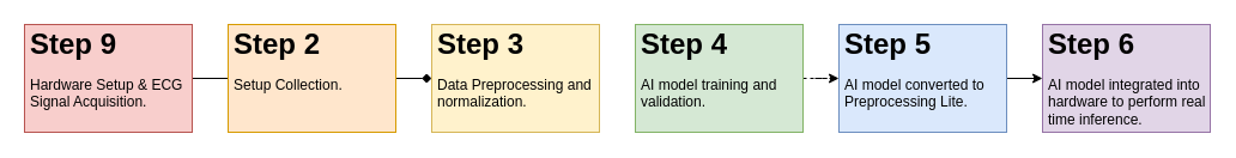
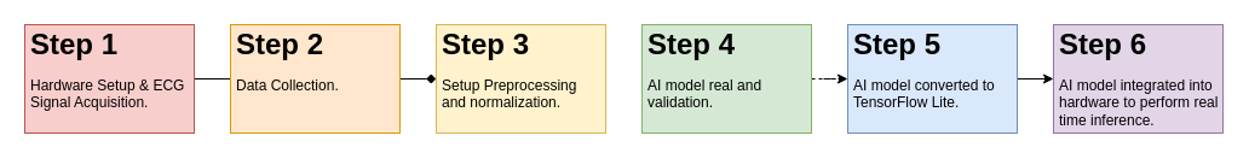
  <mxCell id="0" />
  <mxCell id="1" parent="0" />
  <mxCell id="2" value="" style="rounded=0;whiteSpace=wrap;html=1;" vertex="1" parent="1"><mxGeometry x="20" y="20" width="140" height="90" as="geometry" /></mxCell>
  <mxCell id="3" style="edgeStyle=orthogonalEdgeStyle;rounded=0;orthogonalLoop=1;jettySize=auto;html=1;exitX=1;exitY=0.5;exitDx=0;exitDy=0;entryX=0;entryY=0.5;entryDx=0;entryDy=0;endArrow=none;" edge="1" parent="1" source="4" target="7"><mxGeometry relative="1" as="geometry" /></mxCell>
- <mxCell id="4" value="&lt;h1 style=&quot;line-height: 90%;&quot;&gt;Step 9&lt;/h1&gt;&lt;p&gt;Hardware Setup &amp;amp; ECG Signal Acquisition.&lt;/p&gt;" style="text;html=1;strokeColor=#b85450;fillColor=#f8cecc;spacing=5;spacingTop=-20;whiteSpace=wrap;overflow=hidden;rounded=0;" vertex="1" parent="1"><mxGeometry x="20" y="20" width="140" height="90" as="geometry" /></mxCell>
+ <mxCell id="4" value="&lt;h1 style=&quot;line-height: 90%;&quot;&gt;Step 1&lt;/h1&gt;&lt;p&gt;Hardware Setup &amp;amp; ECG Signal Acquisition.&lt;/p&gt;" style="text;html=1;strokeColor=#b85450;fillColor=#f8cecc;spacing=5;spacingTop=-20;whiteSpace=wrap;overflow=hidden;rounded=0;" vertex="1" parent="1"><mxGeometry x="20" y="20" width="140" height="90" as="geometry" /></mxCell>
  <mxCell id="5" value="" style="rounded=0;whiteSpace=wrap;html=1;" vertex="1" parent="1"><mxGeometry x="190" y="20" width="140" height="90" as="geometry" /></mxCell>
  <mxCell id="6" style="edgeStyle=orthogonalEdgeStyle;rounded=0;orthogonalLoop=1;jettySize=auto;html=1;exitX=1;exitY=0.5;exitDx=0;exitDy=0;endArrow=diamond;" edge="1" parent="1" source="7" target="9"><mxGeometry relative="1" as="geometry" /></mxCell>
- <mxCell id="7" value="&lt;h1 style=&quot;line-height: 90%;&quot;&gt;Step 2&lt;/h1&gt;&lt;p&gt;Setup Collection.&lt;/p&gt;" style="text;html=1;strokeColor=#d79b00;fillColor=#ffe6cc;spacing=5;spacingTop=-20;whiteSpace=wrap;overflow=hidden;rounded=0;" vertex="1" parent="1"><mxGeometry x="190" y="20" width="140" height="90" as="geometry" /></mxCell>
+ <mxCell id="7" value="&lt;h1 style=&quot;line-height: 90%;&quot;&gt;Step 2&lt;/h1&gt;&lt;p&gt;Data Collection.&lt;/p&gt;" style="text;html=1;strokeColor=#d79b00;fillColor=#ffe6cc;spacing=5;spacingTop=-20;whiteSpace=wrap;overflow=hidden;rounded=0;" vertex="1" parent="1"><mxGeometry x="190" y="20" width="140" height="90" as="geometry" /></mxCell>
  <mxCell id="8" value="" style="rounded=0;whiteSpace=wrap;html=1;" vertex="1" parent="1"><mxGeometry x="360" y="20" width="140" height="90" as="geometry" /></mxCell>
- <mxCell id="9" value="&lt;h1 style=&quot;line-height: 90%;&quot;&gt;Step 3&lt;/h1&gt;&lt;p&gt;Data Preprocessing and normalization.&lt;/p&gt;" style="text;html=1;strokeColor=#d6b656;fillColor=#fff2cc;spacing=5;spacingTop=-20;whiteSpace=wrap;overflow=hidden;rounded=0;" vertex="1" parent="1"><mxGeometry x="360" y="20" width="140" height="90" as="geometry" /></mxCell>
+ <mxCell id="9" value="&lt;h1 style=&quot;line-height: 90%;&quot;&gt;Step 3&lt;/h1&gt;&lt;p&gt;Setup Preprocessing and normalization.&lt;/p&gt;" style="text;html=1;strokeColor=#d6b656;fillColor=#fff2cc;spacing=5;spacingTop=-20;whiteSpace=wrap;overflow=hidden;rounded=0;" vertex="1" parent="1"><mxGeometry x="360" y="20" width="140" height="90" as="geometry" /></mxCell>
  <mxCell id="10" value="" style="rounded=0;whiteSpace=wrap;html=1;" vertex="1" parent="1"><mxGeometry x="530" y="20" width="140" height="90" as="geometry" /></mxCell>
  <mxCell id="11" value="" style="edgeStyle=orthogonalEdgeStyle;rounded=0;orthogonalLoop=1;jettySize=auto;html=1;dashed=1;" edge="1" parent="1" source="12" target="15"><mxGeometry relative="1" as="geometry" /></mxCell>
- <mxCell id="12" value="&lt;h1 style=&quot;line-height: 90%;&quot;&gt;Step 4&lt;/h1&gt;&lt;p&gt;AI model training and validation.&lt;/p&gt;" style="text;html=1;strokeColor=#82b366;fillColor=#d5e8d4;spacing=5;spacingTop=-20;whiteSpace=wrap;overflow=hidden;rounded=0;" vertex="1" parent="1"><mxGeometry x="530" y="20" width="140" height="90" as="geometry" /></mxCell>
+ <mxCell id="12" value="&lt;h1 style=&quot;line-height: 90%;&quot;&gt;Step 4&lt;/h1&gt;&lt;p&gt;AI model real and validation.&lt;/p&gt;" style="text;html=1;strokeColor=#82b366;fillColor=#d5e8d4;spacing=5;spacingTop=-20;whiteSpace=wrap;overflow=hidden;rounded=0;" vertex="1" parent="1"><mxGeometry x="530" y="20" width="140" height="90" as="geometry" /></mxCell>
  <mxCell id="13" value="" style="rounded=0;whiteSpace=wrap;html=1;" vertex="1" parent="1"><mxGeometry x="700" y="20" width="140" height="90" as="geometry" /></mxCell>
  <mxCell id="14" value="" style="edgeStyle=orthogonalEdgeStyle;rounded=0;orthogonalLoop=1;jettySize=auto;html=1;" edge="1" parent="1" source="15" target="17"><mxGeometry relative="1" as="geometry" /></mxCell>
- <mxCell id="15" value="&lt;h1 style=&quot;line-height: 90%;&quot;&gt;Step 5&lt;/h1&gt;&lt;p&gt;AI model converted to Preprocessing Lite.&lt;/p&gt;" style="text;html=1;strokeColor=#6c8ebf;fillColor=#dae8fc;spacing=5;spacingTop=-20;whiteSpace=wrap;overflow=hidden;rounded=0;" vertex="1" parent="1"><mxGeometry x="700" y="20" width="140" height="90" as="geometry" /></mxCell>
+ <mxCell id="15" value="&lt;h1 style=&quot;line-height: 90%;&quot;&gt;Step 5&lt;/h1&gt;&lt;p&gt;AI model converted to TensorFlow Lite.&lt;/p&gt;" style="text;html=1;strokeColor=#6c8ebf;fillColor=#dae8fc;spacing=5;spacingTop=-20;whiteSpace=wrap;overflow=hidden;rounded=0;" vertex="1" parent="1"><mxGeometry x="700" y="20" width="140" height="90" as="geometry" /></mxCell>
  <mxCell id="16" value="" style="rounded=0;whiteSpace=wrap;html=1;" vertex="1" parent="1"><mxGeometry x="870" y="20" width="140" height="90" as="geometry" /></mxCell>
  <mxCell id="17" value="&lt;h1 style=&quot;line-height: 90%;&quot;&gt;Step 6&lt;/h1&gt;&lt;p&gt;AI model integrated into hardware to perform real time inference.&lt;/p&gt;" style="text;html=1;strokeColor=#9673a6;fillColor=#e1d5e7;spacing=5;spacingTop=-20;whiteSpace=wrap;overflow=hidden;rounded=0;" vertex="1" parent="1"><mxGeometry x="870" y="20" width="140" height="90" as="geometry" /></mxCell>
